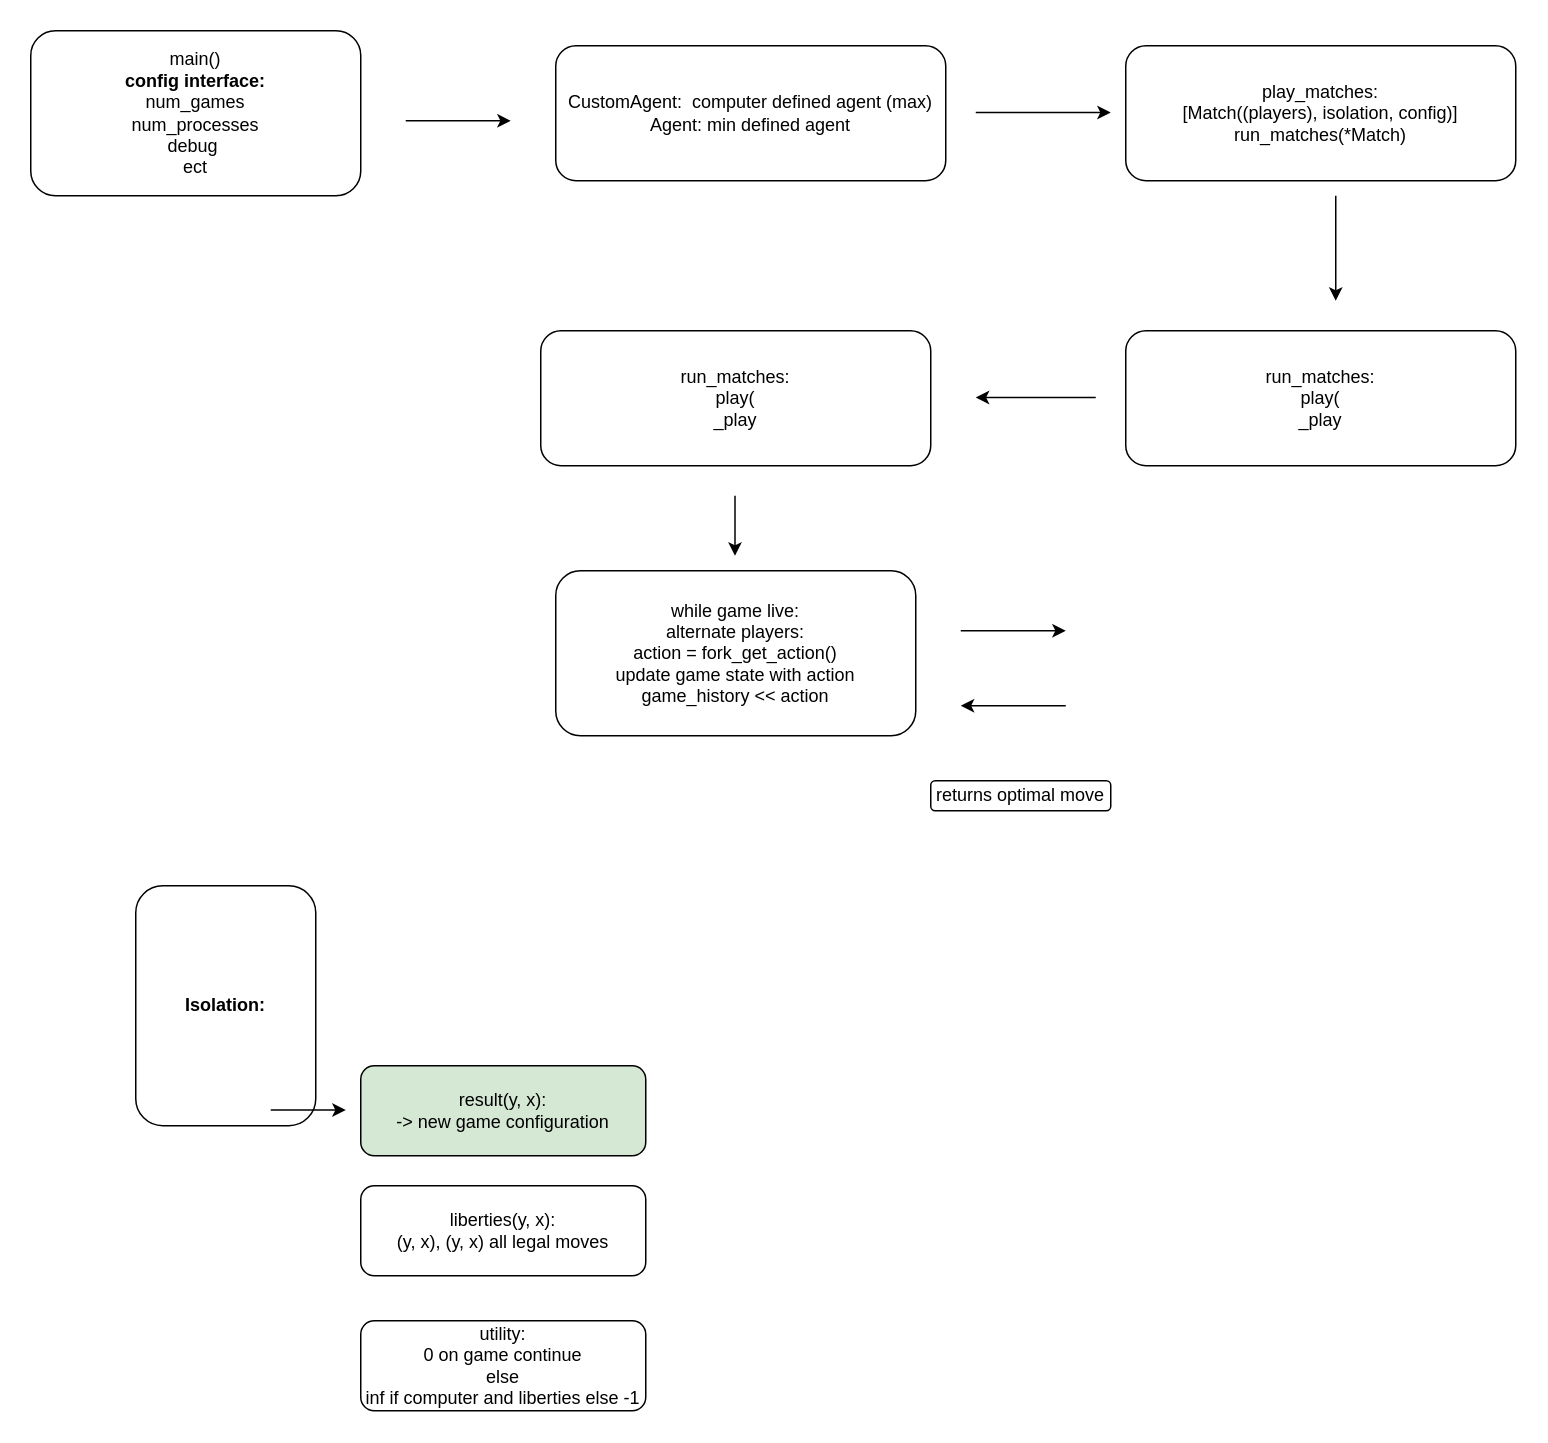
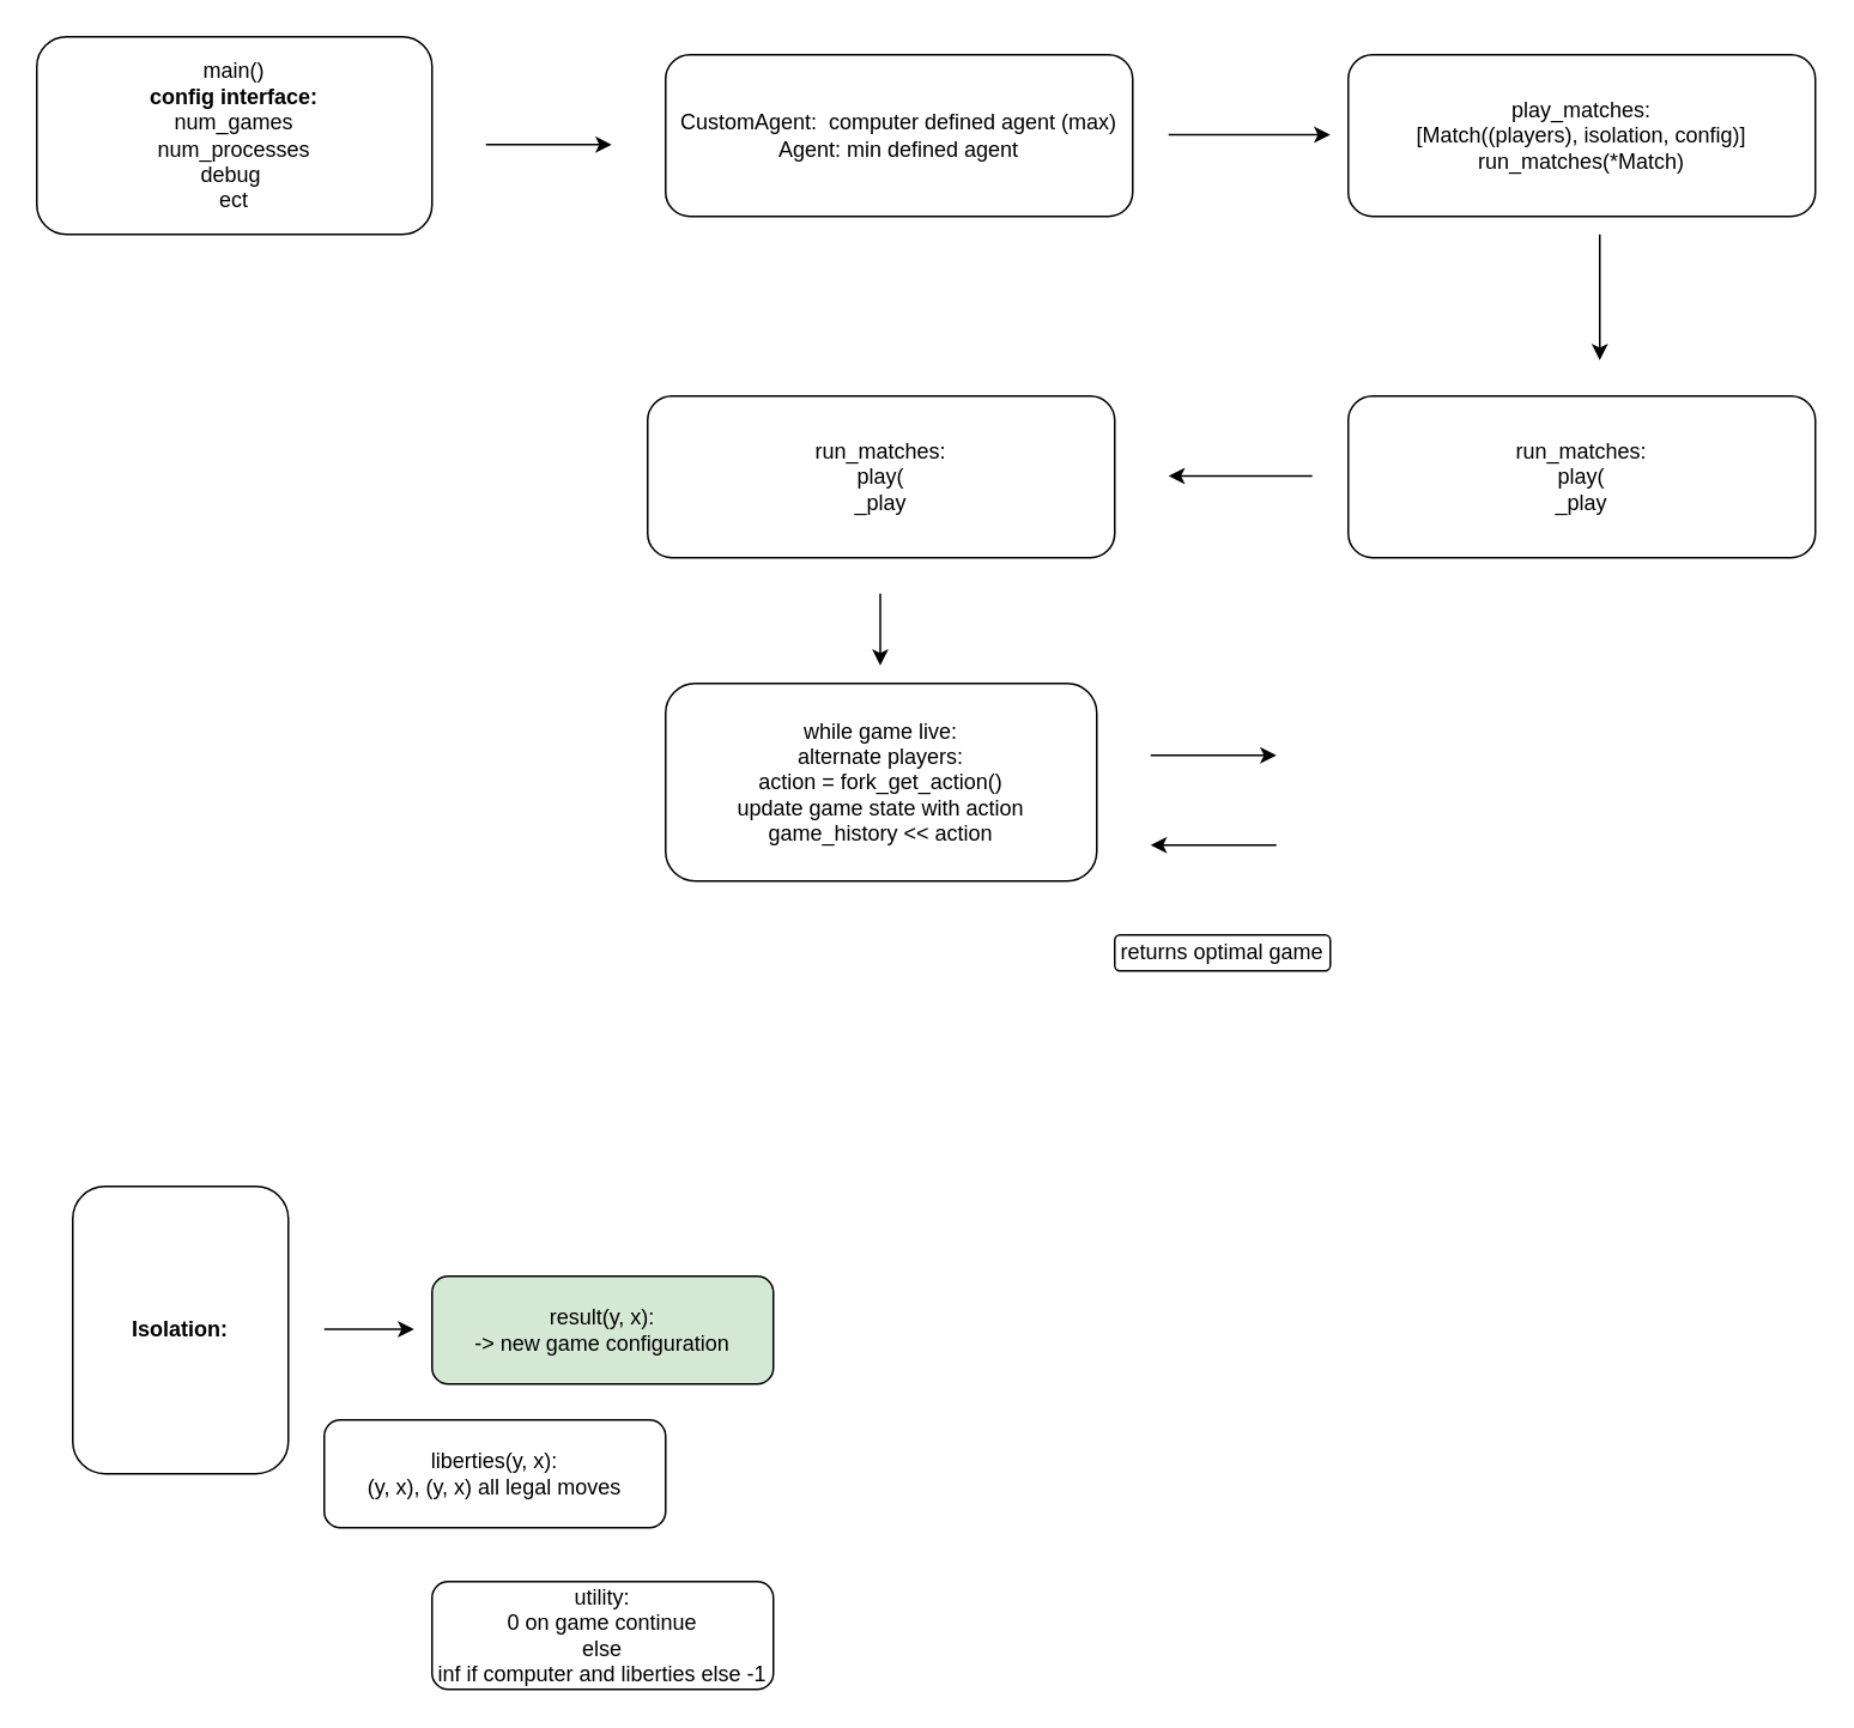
  <mxCell id="0" />
  <mxCell id="1" parent="0" />
  <mxCell id="2" value="main()&lt;br&gt;&lt;b&gt;config interface:&lt;br&gt;&lt;/b&gt;num_games&lt;br&gt;num_processes&lt;br&gt;debug&amp;nbsp;&lt;br&gt;ect" style="rounded=1;whiteSpace=wrap;html=1;" parent="1" vertex="1"><mxGeometry x="20" y="20" width="220" height="110" as="geometry" /></mxCell>
  <mxCell id="3" value="" style="endArrow=classic;html=1;" parent="1" edge="1"><mxGeometry width="50" height="50" relative="1" as="geometry"><mxPoint x="270" y="80" as="sourcePoint" /><mxPoint x="340" y="80" as="targetPoint" /></mxGeometry></mxCell>
  <mxCell id="4" value="CustomAgent:&amp;nbsp; computer defined agent (max)&lt;br&gt;Agent: min defined agent" style="rounded=1;whiteSpace=wrap;html=1;" parent="1" vertex="1"><mxGeometry x="370" y="30" width="260" height="90" as="geometry" /></mxCell>
  <mxCell id="5" value="" style="endArrow=classic;html=1;" parent="1" edge="1"><mxGeometry width="50" height="50" relative="1" as="geometry"><mxPoint x="650" y="74.5" as="sourcePoint" /><mxPoint x="740" y="74.5" as="targetPoint" /></mxGeometry></mxCell>
  <mxCell id="6" value="play_matches:&lt;br&gt;[Match((players), isolation, config)]&lt;br&gt;run_matches(*Match)" style="rounded=1;whiteSpace=wrap;html=1;" parent="1" vertex="1"><mxGeometry x="750" y="30" width="260" height="90" as="geometry" /></mxCell>
  <mxCell id="7" value="" style="endArrow=classic;html=1;" parent="1" edge="1"><mxGeometry width="50" height="50" relative="1" as="geometry"><mxPoint x="890" y="130" as="sourcePoint" /><mxPoint x="890" y="200" as="targetPoint" /><Array as="points"><mxPoint x="890" y="180" /></Array></mxGeometry></mxCell>
  <mxCell id="8" value="run_matches:&lt;br&gt;play(&lt;br&gt;_play" style="rounded=1;whiteSpace=wrap;html=1;" parent="1" vertex="1"><mxGeometry x="750" y="220" width="260" height="90" as="geometry" /></mxCell>
  <mxCell id="9" value="" style="endArrow=classic;html=1;" parent="1" edge="1"><mxGeometry width="50" height="50" relative="1" as="geometry"><mxPoint x="730" y="264.5" as="sourcePoint" /><mxPoint x="650" y="264.5" as="targetPoint" /></mxGeometry></mxCell>
  <mxCell id="10" value="run_matches:&lt;br&gt;play(&lt;br&gt;_play" style="rounded=1;whiteSpace=wrap;html=1;" parent="1" vertex="1"><mxGeometry x="360" y="220" width="260" height="90" as="geometry" /></mxCell>
  <mxCell id="11" value="" style="endArrow=classic;html=1;" edge="1" parent="1"><mxGeometry width="50" height="50" relative="1" as="geometry"><mxPoint x="489.5" y="330" as="sourcePoint" /><mxPoint x="489.5" y="370" as="targetPoint" /></mxGeometry></mxCell>
  <mxCell id="12" value="while game live:&lt;br&gt;alternate players:&lt;br&gt;action = fork_get_action()&lt;br&gt;update game state with action&lt;br&gt;game_history &amp;lt;&amp;lt; action" style="rounded=1;whiteSpace=wrap;html=1;" vertex="1" parent="1"><mxGeometry x="370" y="380" width="240" height="110" as="geometry" /></mxCell>
  <mxCell id="13" value="" style="endArrow=classic;html=1;" edge="1" parent="1"><mxGeometry width="50" height="50" relative="1" as="geometry"><mxPoint x="640" y="420" as="sourcePoint" /><mxPoint x="710" y="420" as="targetPoint" /></mxGeometry></mxCell>
  <mxCell id="14" value="" style="endArrow=classic;html=1;" edge="1" parent="1"><mxGeometry width="50" height="50" relative="1" as="geometry"><mxPoint x="710" y="470" as="sourcePoint" /><mxPoint x="640" y="470" as="targetPoint" /></mxGeometry></mxCell>
- <mxCell id="15" value="returns optimal move" style="rounded=1;whiteSpace=wrap;html=1;" vertex="1" parent="1"><mxGeometry x="620" y="520" width="120" height="20" as="geometry" /></mxCell>
- <mxCell id="16" value="&lt;b&gt;Isolation:&lt;/b&gt;" style="rounded=1;whiteSpace=wrap;html=1;" vertex="1" parent="1"><mxGeometry x="90" y="590" width="120" height="160" as="geometry" /></mxCell>
+ <mxCell id="15" value="returns optimal game" style="rounded=1;whiteSpace=wrap;html=1;" vertex="1" parent="1"><mxGeometry x="620" y="520" width="120" height="20" as="geometry" /></mxCell>
+ <mxCell id="16" value="&lt;b&gt;Isolation:&lt;/b&gt;" style="rounded=1;whiteSpace=wrap;html=1;" vertex="1" parent="1"><mxGeometry x="40" y="660" width="120" height="160" as="geometry" /></mxCell>
  <mxCell id="17" value="" style="endArrow=classic;html=1;" edge="1" parent="1"><mxGeometry width="50" height="50" relative="1" as="geometry"><mxPoint x="180" y="739.5" as="sourcePoint" /><mxPoint x="230" y="739.5" as="targetPoint" /></mxGeometry></mxCell>
  <mxCell id="18" value="result(y, x):&lt;br&gt;-&amp;gt; new game configuration" style="rounded=1;whiteSpace=wrap;html=1;fillColor=#d5e8d4;" vertex="1" parent="1"><mxGeometry x="240" y="710" width="190" height="60" as="geometry" /></mxCell>
- <mxCell id="19" value="liberties(y, x):&lt;br&gt;(y, x), (y, x) all legal moves" style="rounded=1;whiteSpace=wrap;html=1;" vertex="1" parent="1"><mxGeometry x="240" y="790" width="190" height="60" as="geometry" /></mxCell>
+ <mxCell id="19" value="liberties(y, x):&lt;br&gt;(y, x), (y, x) all legal moves" style="rounded=1;whiteSpace=wrap;html=1;" vertex="1" parent="1"><mxGeometry x="180" y="790" width="190" height="60" as="geometry" /></mxCell>
  <mxCell id="20" value="utility:&lt;br&gt;0 on game continue&lt;br&gt;else&lt;br&gt;inf if computer and liberties else -1" style="rounded=1;whiteSpace=wrap;html=1;" vertex="1" parent="1"><mxGeometry x="240" y="880" width="190" height="60" as="geometry" /></mxCell>
